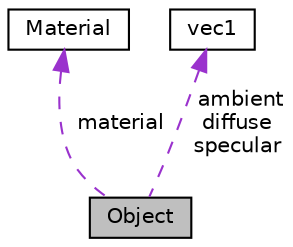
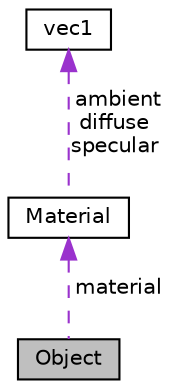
  digraph {
    node [color=black fillcolor=white fontname=Helvetica fontsize=10 shape=record style=filled]
    edge [color=darkorchid3 dir=back fontname=Helvetica fontsize=10 labelfontname=Helvetica labelfontsize=10 style=dashed]
    n1 [fillcolor=grey75 fontcolor=black height=0.2 label=Object width=0.4]
    n2 [height=0.2 label=Material width=0.4]
    n3 [height=0.2 label=vec1 width=0.4]
    n2 -> n1 [label=" material"]
-   n3 -> n1 [label=" ambient\ndiffuse\nspecular"]
+   n3 -> n2 [label=" ambient\ndiffuse\nspecular"]
  }
